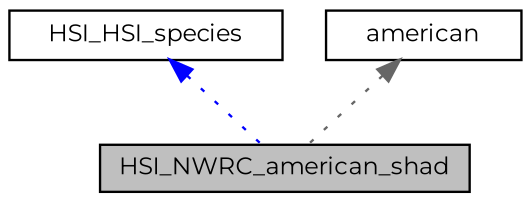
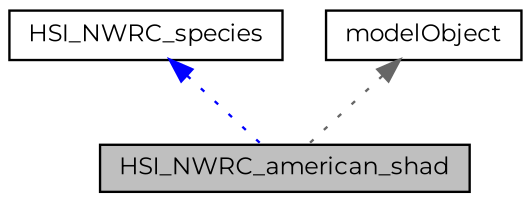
  digraph {
    fontname=Montserrat
    node [color=black fillcolor=white fontname=Montserrat fontsize=10 shape=record style=filled]
    edge [dir=back fontname=Montserrat fontsize=10 labelfontname=Helvetica labelfontsize=10 style=dotted]
    n1 [fillcolor=grey75 fontcolor=black height=0.2 label=HSI_NWRC_american_shad width=0.4]
-   n2 [height=0.2 label=HSI_HSI_species width=0.4]
-   n3 [height=0.2 label=american width=0.4]
+   n2 [height=0.2 label=HSI_NWRC_species width=0.4]
+   n3 [height=0.2 label=modelObject width=0.4]
    n2 -> n1 [color=blue]
    n3 -> n1 [color=gray40]
  }
